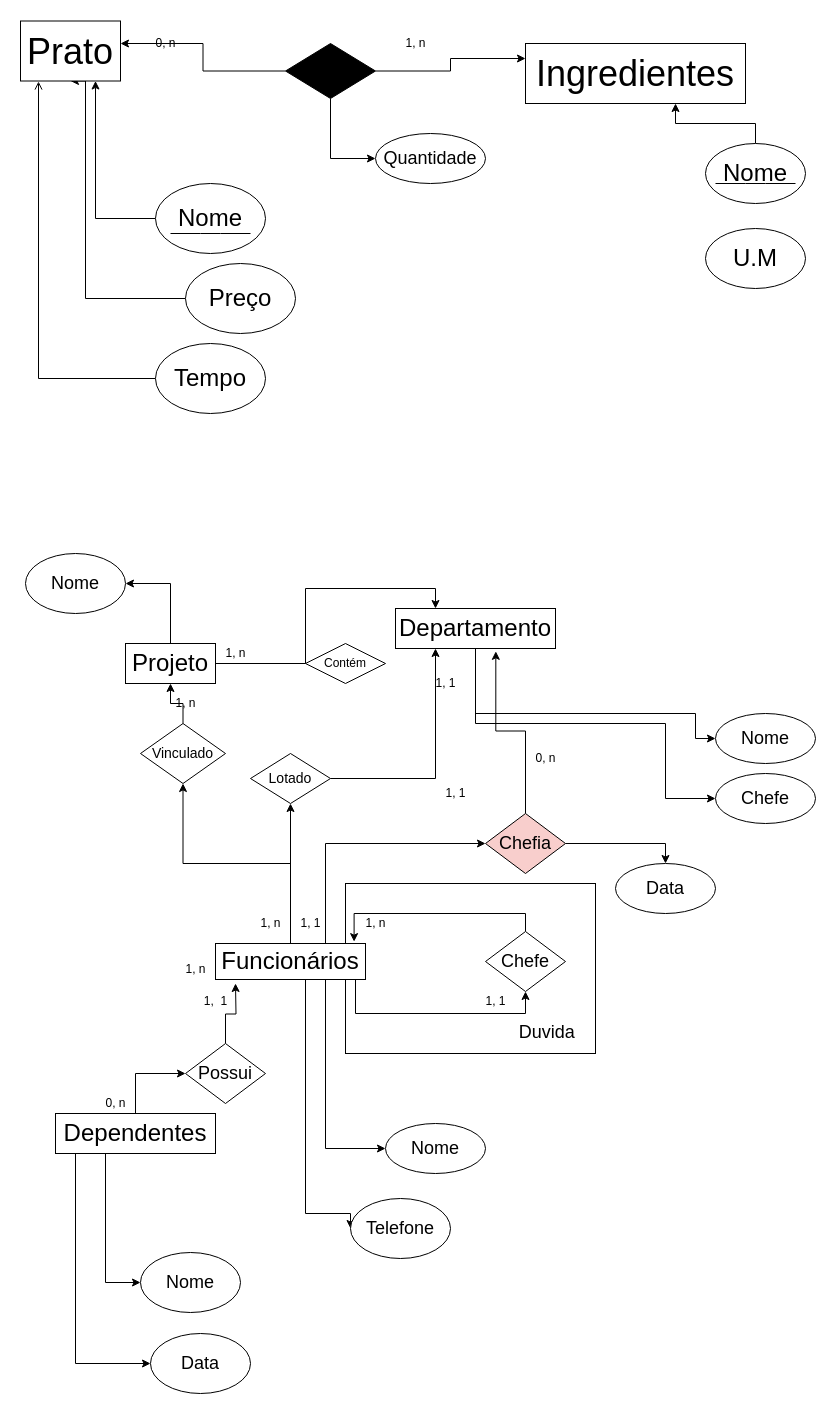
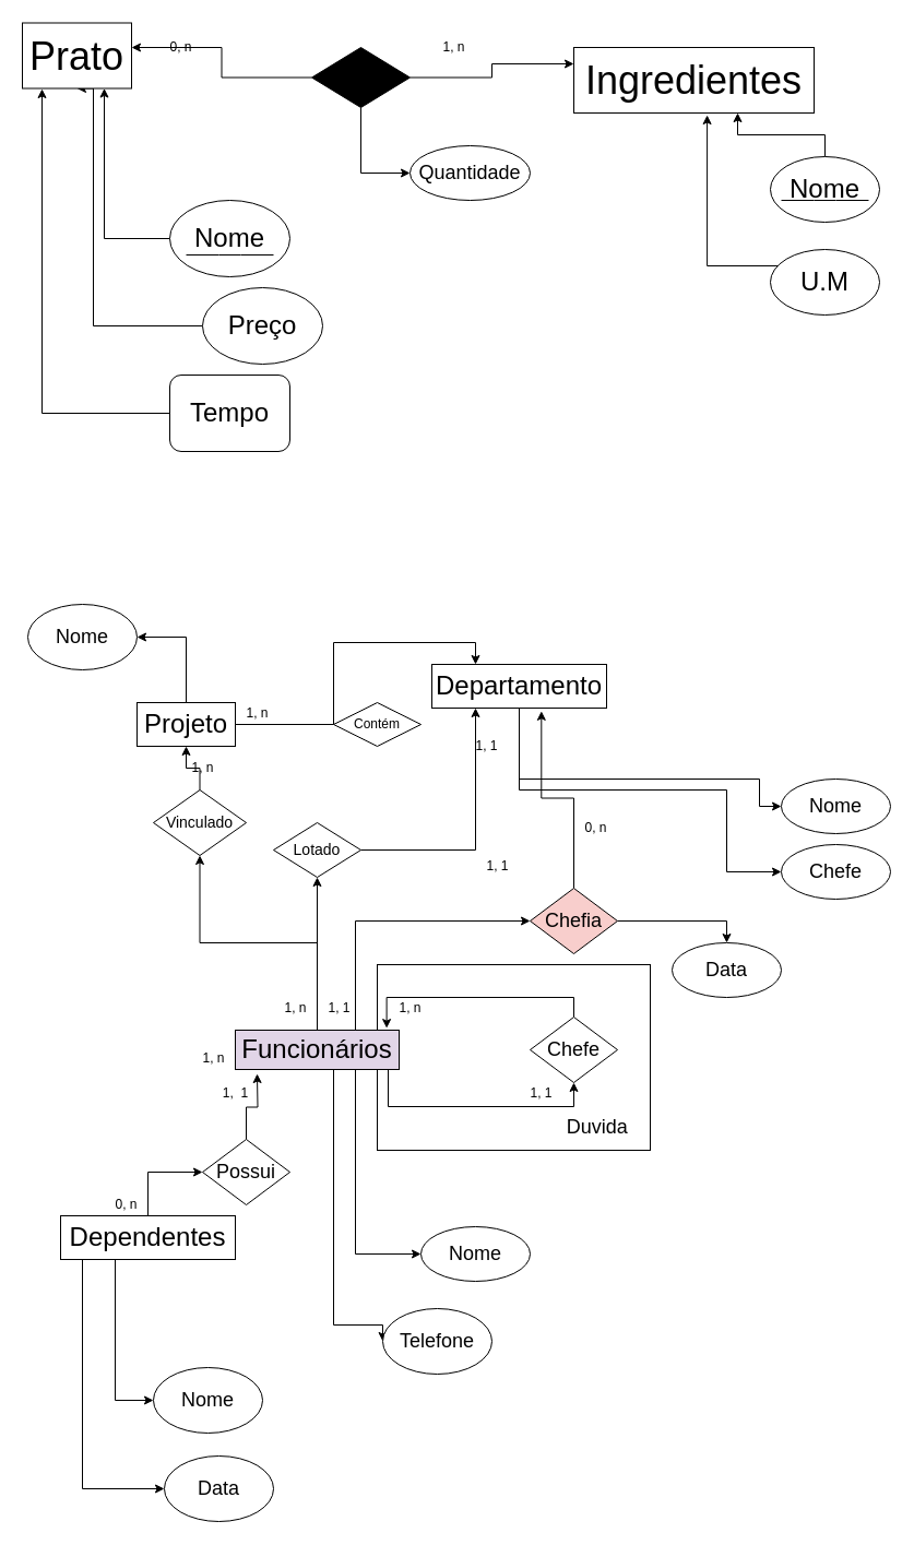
  <mxCell id="0" />
  <mxCell id="1" parent="0" />
  <mxCell id="2" value="&lt;br&gt;&lt;br&gt;&lt;br&gt;&lt;br&gt;&lt;br&gt;&lt;br&gt;&lt;br&gt;&lt;br&gt;&amp;nbsp; &amp;nbsp; &amp;nbsp; &amp;nbsp;&amp;nbsp;&lt;br&gt;&amp;nbsp; &amp;nbsp; &amp;nbsp; &amp;nbsp; &amp;nbsp; &amp;nbsp; &amp;nbsp; &amp;nbsp; &amp;nbsp; &amp;nbsp; &amp;nbsp; &amp;nbsp; &amp;nbsp; &amp;nbsp; &amp;nbsp; &amp;nbsp; &amp;nbsp; &amp;nbsp; &amp;nbsp; &amp;nbsp; &amp;nbsp; &amp;nbsp; &amp;nbsp;&amp;nbsp;&lt;font style=&quot;font-size: 18px&quot;&gt;Duvida&lt;/font&gt;" style="rounded=0;whiteSpace=wrap;html=1;strokeColor=#000000;fillColor=#FFFFFF;" parent="1" vertex="1"><mxGeometry x="345" y="883" width="250" height="170" as="geometry" /></mxCell>
  <mxCell id="3" value="&lt;font style=&quot;font-size: 36px&quot;&gt;Ingredientes&lt;/font&gt;" style="rounded=0;whiteSpace=wrap;html=1;" parent="1" vertex="1"><mxGeometry x="525" y="43" width="220" height="60" as="geometry" /></mxCell>
  <mxCell id="4" style="edgeStyle=orthogonalEdgeStyle;rounded=0;orthogonalLoop=1;jettySize=auto;html=1;entryX=0;entryY=0.25;entryDx=0;entryDy=0;" parent="1" source="6" target="3" edge="1"><mxGeometry relative="1" as="geometry" /></mxCell>
  <mxCell id="5" style="edgeStyle=orthogonalEdgeStyle;rounded=0;orthogonalLoop=1;jettySize=auto;html=1;entryX=0;entryY=0.5;entryDx=0;entryDy=0;" parent="1" source="6" target="23" edge="1"><mxGeometry relative="1" as="geometry" /></mxCell>
  <mxCell id="6" value="&lt;font style=&quot;font-size: 18px&quot;&gt;Contém&lt;/font&gt;" style="rhombus;whiteSpace=wrap;html=1;strokeColor=#000000;fillColor=#000000;" parent="1" vertex="1"><mxGeometry x="285" y="43" width="90" height="55" as="geometry" /></mxCell>
  <mxCell id="7" value="0, n" style="text;html=1;align=center;verticalAlign=middle;resizable=0;points=[];autosize=1;" parent="1" vertex="1"><mxGeometry x="145" y="33" width="40" height="20" as="geometry" /></mxCell>
  <mxCell id="8" value="1, n" style="text;html=1;align=center;verticalAlign=middle;resizable=0;points=[];autosize=1;" parent="1" vertex="1"><mxGeometry x="395" y="33" width="40" height="20" as="geometry" /></mxCell>
  <mxCell id="9" style="edgeStyle=orthogonalEdgeStyle;rounded=0;orthogonalLoop=1;jettySize=auto;html=1;entryX=0.75;entryY=1;entryDx=0;entryDy=0;" parent="1" source="10" target="19" edge="1"><mxGeometry relative="1" as="geometry"><mxPoint x="115" y="103" as="targetPoint" /></mxGeometry></mxCell>
  <mxCell id="10" value="&lt;font style=&quot;font-size: 24px&quot;&gt;Nome&lt;/font&gt;" style="ellipse;whiteSpace=wrap;html=1;" parent="1" vertex="1"><mxGeometry x="155" y="183" width="110" height="70" as="geometry" /></mxCell>
  <mxCell id="11" style="edgeStyle=orthogonalEdgeStyle;rounded=0;orthogonalLoop=1;jettySize=auto;html=1;entryX=0.5;entryY=1;entryDx=0;entryDy=0;" parent="1" source="12" target="19" edge="1"><mxGeometry relative="1" as="geometry"><mxPoint x="85" y="108" as="targetPoint" /><Array as="points"><mxPoint x="85" y="298" /></Array></mxGeometry></mxCell>
  <mxCell id="12" value="&lt;font style=&quot;font-size: 24px&quot;&gt;Preço&lt;/font&gt;" style="ellipse;whiteSpace=wrap;html=1;" parent="1" vertex="1"><mxGeometry x="185" y="263" width="110" height="70" as="geometry" /></mxCell>
- <mxCell id="13" style="edgeStyle=orthogonalEdgeStyle;rounded=0;orthogonalLoop=1;jettySize=auto;html=1;entryX=0.18;entryY=1.008;entryDx=0;entryDy=0;entryPerimeter=0;endArrow=open;" parent="1" source="14" target="19" edge="1"><mxGeometry relative="1" as="geometry"><mxPoint x="55" y="108" as="targetPoint" /></mxGeometry></mxCell>
- <mxCell id="14" value="&lt;font style=&quot;font-size: 24px&quot;&gt;Tempo&lt;/font&gt;" style="ellipse;whiteSpace=wrap;html=1;" parent="1" vertex="1"><mxGeometry x="155" y="343" width="110" height="70" as="geometry" /></mxCell>
+ <mxCell id="13" style="edgeStyle=orthogonalEdgeStyle;rounded=0;orthogonalLoop=1;jettySize=auto;html=1;entryX=0.18;entryY=1.008;entryDx=0;entryDy=0;entryPerimeter=0;" parent="1" source="14" target="19" edge="1"><mxGeometry relative="1" as="geometry"><mxPoint x="55" y="108" as="targetPoint" /></mxGeometry></mxCell>
+ <mxCell id="14" value="&lt;font style=&quot;font-size: 24px&quot;&gt;Tempo&lt;/font&gt;" style="whiteSpace=wrap;html=1;rounded=1;" parent="1" vertex="1"><mxGeometry x="155" y="343" width="110" height="70" as="geometry" /></mxCell>
  <mxCell id="15" style="edgeStyle=orthogonalEdgeStyle;rounded=0;orthogonalLoop=1;jettySize=auto;html=1;entryX=0.682;entryY=1;entryDx=0;entryDy=0;entryPerimeter=0;" parent="1" source="16" target="3" edge="1"><mxGeometry relative="1" as="geometry" /></mxCell>
  <mxCell id="16" value="&lt;font style=&quot;font-size: 24px&quot;&gt;Nome&lt;/font&gt;" style="ellipse;whiteSpace=wrap;html=1;" parent="1" vertex="1"><mxGeometry x="705" y="143" width="100" height="60" as="geometry" /></mxCell>
+ <mxCell id="17" style="edgeStyle=orthogonalEdgeStyle;rounded=0;orthogonalLoop=1;jettySize=auto;html=1;entryX=0.555;entryY=1.033;entryDx=0;entryDy=0;entryPerimeter=0;" parent="1" source="18" target="3" edge="1"><mxGeometry relative="1" as="geometry"><Array as="points"><mxPoint x="647" y="243" /></Array></mxGeometry></mxCell>
  <mxCell id="18" value="&lt;font style=&quot;font-size: 24px&quot;&gt;U.M&lt;/font&gt;" style="ellipse;whiteSpace=wrap;html=1;" parent="1" vertex="1"><mxGeometry x="705" y="228" width="100" height="60" as="geometry" /></mxCell>
  <mxCell id="19" value="&lt;font style=&quot;font-size: 36px&quot;&gt;Prato&lt;/font&gt;" style="rounded=0;whiteSpace=wrap;html=1;" parent="1" vertex="1"><mxGeometry x="20" y="20.5" width="100" height="60" as="geometry" /></mxCell>
  <mxCell id="20" style="edgeStyle=orthogonalEdgeStyle;rounded=0;orthogonalLoop=1;jettySize=auto;html=1;entryX=1;entryY=0.375;entryDx=0;entryDy=0;entryPerimeter=0;" parent="1" source="6" target="19" edge="1"><mxGeometry relative="1" as="geometry"><mxPoint x="145" y="58" as="targetPoint" /></mxGeometry></mxCell>
  <mxCell id="21" value="" style="endArrow=none;html=1;" parent="1" edge="1"><mxGeometry width="50" height="50" relative="1" as="geometry"><mxPoint x="170" y="233" as="sourcePoint" /><mxPoint x="250" y="233" as="targetPoint" /><Array as="points"><mxPoint x="210" y="233" /></Array></mxGeometry></mxCell>
  <mxCell id="22" value="" style="endArrow=none;html=1;" parent="1" edge="1"><mxGeometry width="50" height="50" relative="1" as="geometry"><mxPoint x="715" y="183" as="sourcePoint" /><mxPoint x="795" y="183" as="targetPoint" /><Array as="points"><mxPoint x="755" y="183" /></Array></mxGeometry></mxCell>
  <mxCell id="23" value="&lt;font style=&quot;font-size: 18px&quot;&gt;Quantidade&lt;/font&gt;" style="ellipse;whiteSpace=wrap;html=1;strokeColor=#000000;fillColor=#FFFFFF;" parent="1" vertex="1"><mxGeometry x="375" y="133" width="110" height="50" as="geometry" /></mxCell>
  <mxCell id="24" style="edgeStyle=orthogonalEdgeStyle;rounded=0;orthogonalLoop=1;jettySize=auto;html=1;entryX=0.5;entryY=1;entryDx=0;entryDy=0;" parent="1" source="30" target="42" edge="1"><mxGeometry relative="1" as="geometry" /></mxCell>
  <mxCell id="25" style="edgeStyle=orthogonalEdgeStyle;rounded=0;orthogonalLoop=1;jettySize=auto;html=1;entryX=0.5;entryY=1;entryDx=0;entryDy=0;" parent="1" source="30" target="50" edge="1"><mxGeometry relative="1" as="geometry" /></mxCell>
  <mxCell id="26" style="edgeStyle=orthogonalEdgeStyle;rounded=0;orthogonalLoop=1;jettySize=auto;html=1;entryX=0;entryY=0.5;entryDx=0;entryDy=0;" parent="1" source="30" target="56" edge="1"><mxGeometry relative="1" as="geometry"><Array as="points"><mxPoint x="325" y="1148" /></Array></mxGeometry></mxCell>
  <mxCell id="27" style="edgeStyle=orthogonalEdgeStyle;rounded=0;orthogonalLoop=1;jettySize=auto;html=1;entryX=0;entryY=0.5;entryDx=0;entryDy=0;" parent="1" source="30" target="57" edge="1"><mxGeometry relative="1" as="geometry"><Array as="points"><mxPoint x="305" y="1213" /></Array></mxGeometry></mxCell>
  <mxCell id="28" style="edgeStyle=orthogonalEdgeStyle;rounded=0;orthogonalLoop=1;jettySize=auto;html=1;entryX=0.5;entryY=1;entryDx=0;entryDy=0;" parent="1" source="30" target="61" edge="1"><mxGeometry relative="1" as="geometry"><Array as="points"><mxPoint x="355" y="1013" /><mxPoint x="525" y="1013" /></Array></mxGeometry></mxCell>
  <mxCell id="29" style="edgeStyle=orthogonalEdgeStyle;rounded=0;orthogonalLoop=1;jettySize=auto;html=1;entryX=0;entryY=0.5;entryDx=0;entryDy=0;" parent="1" source="30" target="71" edge="1"><mxGeometry relative="1" as="geometry"><Array as="points"><mxPoint x="325" y="843" /></Array></mxGeometry></mxCell>
- <mxCell id="30" value="&lt;font style=&quot;font-size: 24px&quot;&gt;Funcionários&lt;/font&gt;" style="rounded=0;whiteSpace=wrap;html=1;strokeColor=#000000;fillColor=#FFFFFF;" parent="1" vertex="1"><mxGeometry x="215" y="943" width="150" height="36" as="geometry" /></mxCell>
+ <mxCell id="30" value="&lt;font style=&quot;font-size: 24px&quot;&gt;Funcionários&lt;/font&gt;" style="rounded=0;whiteSpace=wrap;html=1;strokeColor=#000000;fillColor=#e1d5e7;" parent="1" vertex="1"><mxGeometry x="215" y="943" width="150" height="36" as="geometry" /></mxCell>
  <mxCell id="31" style="edgeStyle=orthogonalEdgeStyle;rounded=0;orthogonalLoop=1;jettySize=auto;html=1;entryX=0;entryY=0.5;entryDx=0;entryDy=0;" parent="1" source="33" target="45" edge="1"><mxGeometry relative="1" as="geometry"><Array as="points"><mxPoint x="695" y="713" /><mxPoint x="695" y="738" /></Array></mxGeometry></mxCell>
  <mxCell id="32" style="edgeStyle=orthogonalEdgeStyle;rounded=0;orthogonalLoop=1;jettySize=auto;html=1;entryX=0;entryY=0.5;entryDx=0;entryDy=0;" parent="1" source="33" target="46" edge="1"><mxGeometry relative="1" as="geometry"><Array as="points"><mxPoint x="665" y="723" /><mxPoint x="665" y="798" /></Array></mxGeometry></mxCell>
  <mxCell id="33" value="&lt;font style=&quot;font-size: 24px&quot;&gt;Departamento&lt;/font&gt;" style="rounded=0;whiteSpace=wrap;html=1;strokeColor=#000000;fillColor=#FFFFFF;" parent="1" vertex="1"><mxGeometry x="395" y="608" width="160" height="40" as="geometry" /></mxCell>
  <mxCell id="34" style="edgeStyle=orthogonalEdgeStyle;rounded=0;orthogonalLoop=1;jettySize=auto;html=1;entryX=0.25;entryY=0;entryDx=0;entryDy=0;" parent="1" source="36" target="33" edge="1"><mxGeometry relative="1" as="geometry" /></mxCell>
  <mxCell id="35" style="edgeStyle=orthogonalEdgeStyle;rounded=0;orthogonalLoop=1;jettySize=auto;html=1;entryX=1;entryY=0.5;entryDx=0;entryDy=0;" parent="1" source="36" target="55" edge="1"><mxGeometry relative="1" as="geometry"><Array as="points"><mxPoint x="170" y="583" /></Array></mxGeometry></mxCell>
  <mxCell id="36" value="&lt;font style=&quot;font-size: 24px&quot;&gt;Projeto&lt;/font&gt;" style="rounded=0;whiteSpace=wrap;html=1;strokeColor=#000000;fillColor=#FFFFFF;" parent="1" vertex="1"><mxGeometry x="125" y="643" width="90" height="40" as="geometry" /></mxCell>
  <mxCell id="37" style="edgeStyle=orthogonalEdgeStyle;rounded=0;orthogonalLoop=1;jettySize=auto;html=1;" parent="1" source="40" target="58" edge="1"><mxGeometry relative="1" as="geometry"><Array as="points"><mxPoint x="105" y="1282" /></Array></mxGeometry></mxCell>
  <mxCell id="38" style="edgeStyle=orthogonalEdgeStyle;rounded=0;orthogonalLoop=1;jettySize=auto;html=1;" parent="1" source="40" target="59" edge="1"><mxGeometry relative="1" as="geometry"><Array as="points"><mxPoint x="75" y="1363" /></Array></mxGeometry></mxCell>
  <mxCell id="39" style="edgeStyle=orthogonalEdgeStyle;rounded=0;orthogonalLoop=1;jettySize=auto;html=1;entryX=0;entryY=0.5;entryDx=0;entryDy=0;exitX=0.5;exitY=0;exitDx=0;exitDy=0;" parent="1" source="40" target="65" edge="1"><mxGeometry relative="1" as="geometry"><Array as="points"><mxPoint x="135" y="1073" /></Array></mxGeometry></mxCell>
  <mxCell id="40" value="&lt;font style=&quot;font-size: 24px&quot;&gt;Dependentes&lt;/font&gt;" style="rounded=0;whiteSpace=wrap;html=1;strokeColor=#000000;fillColor=#FFFFFF;" parent="1" vertex="1"><mxGeometry x="55" y="1113" width="160" height="40" as="geometry" /></mxCell>
  <mxCell id="41" style="edgeStyle=orthogonalEdgeStyle;rounded=0;orthogonalLoop=1;jettySize=auto;html=1;entryX=0.25;entryY=1;entryDx=0;entryDy=0;" parent="1" source="42" target="33" edge="1"><mxGeometry relative="1" as="geometry" /></mxCell>
  <mxCell id="42" value="&lt;font style=&quot;font-size: 14px&quot;&gt;Lotado&lt;/font&gt;" style="rhombus;whiteSpace=wrap;html=1;strokeColor=#000000;fillColor=#FFFFFF;" parent="1" vertex="1"><mxGeometry x="250" y="753" width="80" height="50" as="geometry" /></mxCell>
  <mxCell id="43" value="1, 1" style="text;html=1;align=center;verticalAlign=middle;resizable=0;points=[];autosize=1;" parent="1" vertex="1"><mxGeometry x="435" y="783" width="40" height="20" as="geometry" /></mxCell>
  <mxCell id="44" value="1, n" style="text;html=1;align=center;verticalAlign=middle;resizable=0;points=[];autosize=1;" parent="1" vertex="1"><mxGeometry x="250" y="913" width="40" height="20" as="geometry" /></mxCell>
  <mxCell id="45" value="&lt;font style=&quot;font-size: 18px&quot;&gt;Nome&lt;/font&gt;" style="ellipse;whiteSpace=wrap;html=1;strokeColor=#000000;fillColor=#FFFFFF;" parent="1" vertex="1"><mxGeometry x="715" y="713" width="100" height="50" as="geometry" /></mxCell>
  <mxCell id="46" value="&lt;font style=&quot;font-size: 18px&quot;&gt;Chefe&lt;/font&gt;" style="ellipse;whiteSpace=wrap;html=1;strokeColor=#000000;fillColor=#FFFFFF;" parent="1" vertex="1"><mxGeometry x="715" y="773" width="100" height="50" as="geometry" /></mxCell>
  <mxCell id="47" value="&lt;span style=&quot;font-size: 18px&quot;&gt;Data&lt;/span&gt;" style="ellipse;whiteSpace=wrap;html=1;strokeColor=#000000;fillColor=#FFFFFF;" parent="1" vertex="1"><mxGeometry x="615" y="863" width="100" height="50" as="geometry" /></mxCell>
  <mxCell id="48" value="1, n" style="text;html=1;align=center;verticalAlign=middle;resizable=0;points=[];autosize=1;" parent="1" vertex="1"><mxGeometry x="165" y="693" width="40" height="20" as="geometry" /></mxCell>
  <mxCell id="49" style="edgeStyle=orthogonalEdgeStyle;rounded=0;orthogonalLoop=1;jettySize=auto;html=1;entryX=0.5;entryY=1;entryDx=0;entryDy=0;" parent="1" source="50" target="36" edge="1"><mxGeometry relative="1" as="geometry" /></mxCell>
  <mxCell id="50" value="&lt;font style=&quot;font-size: 14px&quot;&gt;Vinculado&lt;/font&gt;" style="rhombus;whiteSpace=wrap;html=1;strokeColor=#000000;fillColor=#FFFFFF;" parent="1" vertex="1"><mxGeometry x="140" y="723" width="85" height="60" as="geometry" /></mxCell>
  <mxCell id="51" value="1, 1&lt;br&gt;" style="text;html=1;align=center;verticalAlign=middle;resizable=0;points=[];autosize=1;" parent="1" vertex="1"><mxGeometry x="425" y="673" width="40" height="20" as="geometry" /></mxCell>
  <mxCell id="52" value="1, n" style="text;html=1;align=center;verticalAlign=middle;resizable=0;points=[];autosize=1;" parent="1" vertex="1"><mxGeometry x="175" y="959" width="40" height="20" as="geometry" /></mxCell>
  <mxCell id="53" value="1, n" style="text;html=1;align=center;verticalAlign=middle;resizable=0;points=[];autosize=1;" parent="1" vertex="1"><mxGeometry x="215" y="643" width="40" height="20" as="geometry" /></mxCell>
  <mxCell id="54" value="Contém" style="rhombus;whiteSpace=wrap;html=1;strokeColor=#000000;fillColor=#FFFFFF;" parent="1" vertex="1"><mxGeometry x="305" y="643" width="80" height="40" as="geometry" /></mxCell>
  <mxCell id="55" value="&lt;font style=&quot;font-size: 18px&quot;&gt;Nome&lt;/font&gt;" style="ellipse;whiteSpace=wrap;html=1;strokeColor=#000000;fillColor=#FFFFFF;" parent="1" vertex="1"><mxGeometry x="25" y="553" width="100" height="60" as="geometry" /></mxCell>
  <mxCell id="56" value="&lt;font style=&quot;font-size: 18px&quot;&gt;Nome&lt;/font&gt;" style="ellipse;whiteSpace=wrap;html=1;strokeColor=#000000;fillColor=#FFFFFF;" parent="1" vertex="1"><mxGeometry x="385" y="1123" width="100" height="50" as="geometry" /></mxCell>
  <mxCell id="57" value="&lt;font style=&quot;font-size: 18px&quot;&gt;Telefone&lt;/font&gt;" style="ellipse;whiteSpace=wrap;html=1;strokeColor=#000000;fillColor=#FFFFFF;" parent="1" vertex="1"><mxGeometry x="350" y="1198" width="100" height="60" as="geometry" /></mxCell>
  <mxCell id="58" value="&lt;font style=&quot;font-size: 18px&quot;&gt;Nome&lt;/font&gt;" style="ellipse;whiteSpace=wrap;html=1;strokeColor=#000000;fillColor=#FFFFFF;" parent="1" vertex="1"><mxGeometry x="140" y="1252" width="100" height="60" as="geometry" /></mxCell>
  <mxCell id="59" value="&lt;font style=&quot;font-size: 18px&quot;&gt;Data&lt;/font&gt;" style="ellipse;whiteSpace=wrap;html=1;strokeColor=#000000;fillColor=#FFFFFF;" parent="1" vertex="1"><mxGeometry x="150" y="1333" width="100" height="60" as="geometry" /></mxCell>
  <mxCell id="60" style="edgeStyle=orthogonalEdgeStyle;rounded=0;orthogonalLoop=1;jettySize=auto;html=1;entryX=0.924;entryY=-0.052;entryDx=0;entryDy=0;entryPerimeter=0;" parent="1" source="61" target="30" edge="1"><mxGeometry relative="1" as="geometry"><Array as="points"><mxPoint x="525" y="913" /><mxPoint x="354" y="913" /></Array></mxGeometry></mxCell>
  <mxCell id="61" value="&lt;font style=&quot;font-size: 18px&quot;&gt;Chefe&lt;/font&gt;" style="rhombus;whiteSpace=wrap;html=1;strokeColor=#000000;fillColor=#FFFFFF;" parent="1" vertex="1"><mxGeometry x="485" y="931" width="80" height="60" as="geometry" /></mxCell>
  <mxCell id="62" value="0, n" style="text;html=1;align=center;verticalAlign=middle;resizable=0;points=[];autosize=1;" parent="1" vertex="1"><mxGeometry x="525" y="748" width="40" height="20" as="geometry" /></mxCell>
  <mxCell id="63" value="1, 1&lt;br&gt;" style="text;html=1;align=center;verticalAlign=middle;resizable=0;points=[];autosize=1;" parent="1" vertex="1"><mxGeometry x="475" y="991" width="40" height="20" as="geometry" /></mxCell>
  <mxCell id="64" style="edgeStyle=orthogonalEdgeStyle;rounded=0;orthogonalLoop=1;jettySize=auto;html=1;" parent="1" source="65" edge="1"><mxGeometry relative="1" as="geometry"><mxPoint x="235" y="983" as="targetPoint" /></mxGeometry></mxCell>
  <mxCell id="65" value="&lt;font style=&quot;font-size: 18px&quot;&gt;Possui&lt;/font&gt;" style="rhombus;whiteSpace=wrap;html=1;" parent="1" vertex="1"><mxGeometry x="185" y="1043" width="80" height="60" as="geometry" /></mxCell>
  <mxCell id="66" value="1,&amp;nbsp; 1" style="text;html=1;align=center;verticalAlign=middle;resizable=0;points=[];autosize=1;" parent="1" vertex="1"><mxGeometry x="195" y="991" width="40" height="20" as="geometry" /></mxCell>
  <mxCell id="67" value="0, n" style="text;html=1;align=center;verticalAlign=middle;resizable=0;points=[];autosize=1;" parent="1" vertex="1"><mxGeometry x="95" y="1093" width="40" height="20" as="geometry" /></mxCell>
  <mxCell id="68" value="1, n" style="text;html=1;align=center;verticalAlign=middle;resizable=0;points=[];autosize=1;" parent="1" vertex="1"><mxGeometry x="355" y="913" width="40" height="20" as="geometry" /></mxCell>
  <mxCell id="69" style="edgeStyle=orthogonalEdgeStyle;rounded=0;orthogonalLoop=1;jettySize=auto;html=1;entryX=0.627;entryY=1.071;entryDx=0;entryDy=0;entryPerimeter=0;" parent="1" source="71" target="33" edge="1"><mxGeometry relative="1" as="geometry" /></mxCell>
  <mxCell id="70" style="edgeStyle=orthogonalEdgeStyle;rounded=0;orthogonalLoop=1;jettySize=auto;html=1;entryX=0.5;entryY=0;entryDx=0;entryDy=0;" parent="1" source="71" target="47" edge="1"><mxGeometry relative="1" as="geometry" /></mxCell>
  <mxCell id="71" value="&lt;font style=&quot;font-size: 18px&quot;&gt;Chefia&lt;/font&gt;" style="rhombus;whiteSpace=wrap;html=1;strokeColor=#000000;fillColor=#f8cecc;" parent="1" vertex="1"><mxGeometry x="485" y="813" width="80" height="60" as="geometry" /></mxCell>
  <mxCell id="72" value="1, 1" style="text;html=1;align=center;verticalAlign=middle;resizable=0;points=[];autosize=1;" parent="1" vertex="1"><mxGeometry x="290" y="913" width="40" height="20" as="geometry" /></mxCell>
